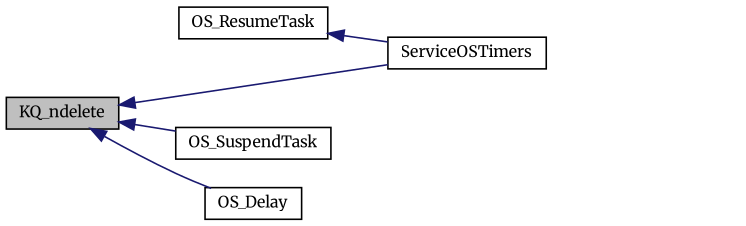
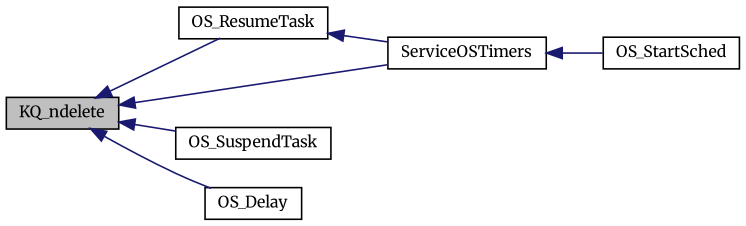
  digraph {
    fontname=Merriweather
    rankdir=LR
    node [color=black fillcolor=white fontname=Merriweather fontsize=10 shape=record style=filled]
    edge [color=midnightblue dir=back fontname=Merriweather fontsize=10 labelfontname=Helvetica labelfontsize=10 style=solid]
    n1 [fillcolor=grey75 fontcolor=black height=0.2 label=KQ_ndelete width=0.4]
    n2 [height=0.2 label=OS_ResumeTask width=0.4]
    n3 [height=0.2 label=ServiceOSTimers width=0.4]
    n4 [height=0.2 label=OS_SuspendTask width=0.4]
    n5 [height=0.2 label=OS_Delay width=0.4]
+   n6 [height=0.2 label=OS_StartSched width=0.4]
+   n1 -> n2
    n1 -> n3
    n1 -> n4
    n1 -> n5
    n2 -> n3
+   n3 -> n6
  }
